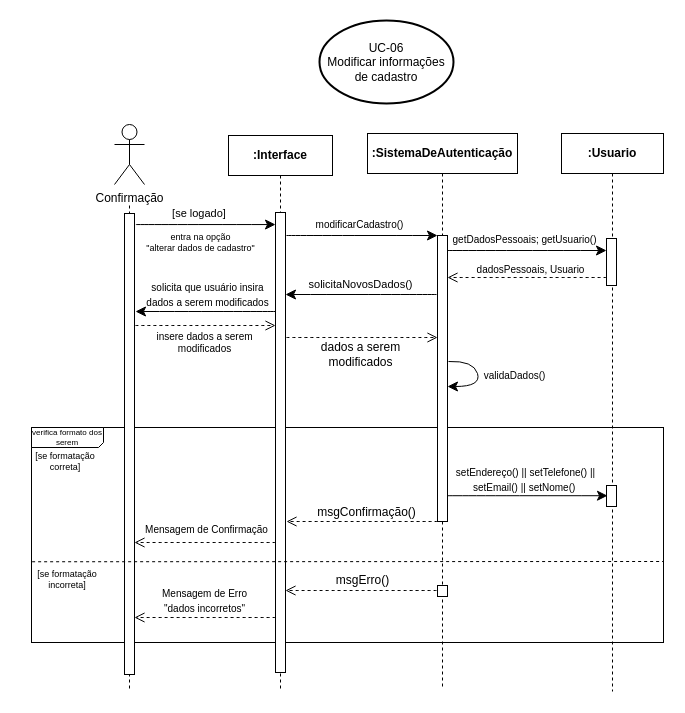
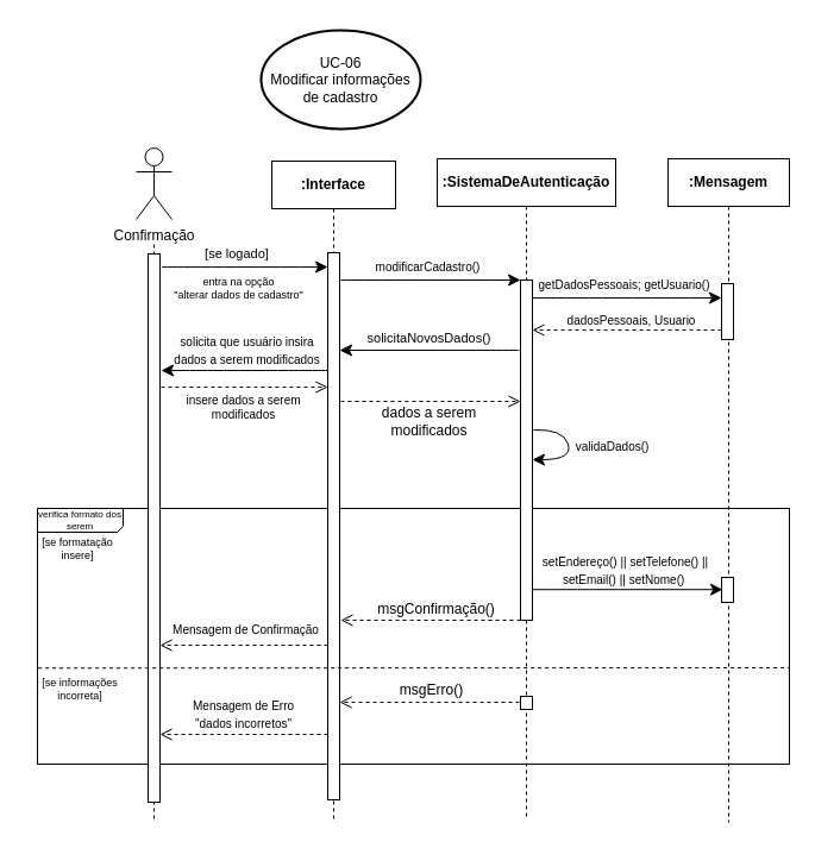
  <mxCell id="0" />
  <mxCell id="1" parent="0" />
  <mxCell id="2" value="" style="endArrow=none;dashed=1;html=1;rounded=0;" parent="1" edge="1"><mxGeometry width="50" height="50" relative="1" as="geometry"><mxPoint x="129" y="688" as="sourcePoint" /><mxPoint x="129" y="203" as="targetPoint" /></mxGeometry></mxCell>
- <mxCell id="3" value="&lt;b&gt;:Usuario&lt;/b&gt;" style="shape=umlLifeline;perimeter=lifelinePerimeter;whiteSpace=wrap;html=1;container=0;dropTarget=0;collapsible=0;recursiveResize=0;outlineConnect=0;portConstraint=eastwest;newEdgeStyle={&quot;edgeStyle&quot;:&quot;elbowEdgeStyle&quot;,&quot;elbow&quot;:&quot;vertical&quot;,&quot;curved&quot;:0,&quot;rounded&quot;:0};" parent="1" vertex="1"><mxGeometry x="561" y="133" width="102" height="558" as="geometry" /></mxCell>
+ <mxCell id="3" value="&lt;b&gt;:Mensagem&lt;/b&gt;" style="shape=umlLifeline;perimeter=lifelinePerimeter;whiteSpace=wrap;html=1;container=0;dropTarget=0;collapsible=0;recursiveResize=0;outlineConnect=0;portConstraint=eastwest;newEdgeStyle={&quot;edgeStyle&quot;:&quot;elbowEdgeStyle&quot;,&quot;elbow&quot;:&quot;vertical&quot;,&quot;curved&quot;:0,&quot;rounded&quot;:0};" parent="1" vertex="1"><mxGeometry x="561" y="133" width="102" height="558" as="geometry" /></mxCell>
  <mxCell id="4" value="" style="rounded=0;whiteSpace=wrap;html=1;fillColor=none;" parent="3" vertex="1"><mxGeometry x="-530" y="294" width="632" height="215" as="geometry" /></mxCell>
  <mxCell id="5" value="" style="html=1;points=[];perimeter=orthogonalPerimeter;outlineConnect=0;targetShapes=umlLifeline;portConstraint=eastwest;newEdgeStyle={&quot;edgeStyle&quot;:&quot;elbowEdgeStyle&quot;,&quot;elbow&quot;:&quot;vertical&quot;,&quot;curved&quot;:0,&quot;rounded&quot;:0};" parent="3" vertex="1"><mxGeometry x="45" y="105" width="10" height="47" as="geometry" /></mxCell>
  <mxCell id="6" value="" style="html=1;points=[];perimeter=orthogonalPerimeter;outlineConnect=0;targetShapes=umlLifeline;portConstraint=eastwest;newEdgeStyle={&quot;edgeStyle&quot;:&quot;elbowEdgeStyle&quot;,&quot;elbow&quot;:&quot;vertical&quot;,&quot;curved&quot;:0,&quot;rounded&quot;:0};" parent="3" vertex="1"><mxGeometry x="45" y="352" width="10" height="21" as="geometry" /></mxCell>
  <mxCell id="7" value="" style="endArrow=open;html=1;rounded=0;fontSize=12;startSize=8;endSize=8;curved=1;dashed=1;endFill=0;" parent="3" edge="1"><mxGeometry width="50" height="50" relative="1" as="geometry"><mxPoint x="-125" y="457" as="sourcePoint" /><mxPoint x="-276" y="457" as="targetPoint" /></mxGeometry></mxCell>
  <mxCell id="8" value="msgErro()" style="edgeLabel;html=1;align=center;verticalAlign=middle;resizable=0;points=[];fontSize=12;" parent="7" vertex="1" connectable="0"><mxGeometry x="0.13" y="-2" relative="1" as="geometry"><mxPoint x="10" y="-9" as="offset" /></mxGeometry></mxCell>
  <mxCell id="9" value="" style="endArrow=classic;html=1;rounded=0;fontFamily=Helvetica;fontSize=12;fontColor=default;autosize=1;resizable=0;startSize=8;endSize=8;curved=1;endFill=1;" parent="3" edge="1"><mxGeometry width="50" height="50" relative="1" as="geometry"><mxPoint x="-125" y="161" as="sourcePoint" /><mxPoint x="-276" y="161" as="targetPoint" /></mxGeometry></mxCell>
  <mxCell id="10" value="solicitaNovosDados()" style="edgeLabel;html=1;align=center;verticalAlign=middle;resizable=0;points=[];fontSize=11;fontFamily=Helvetica;fontColor=default;autosize=1;fillColor=none;gradientColor=none;" parent="9" vertex="1" connectable="0"><mxGeometry x="0.075" y="2" width="122" height="25" relative="1" as="geometry"><mxPoint x="-56" y="-25" as="offset" /></mxGeometry></mxCell>
  <mxCell id="11" value="" style="endArrow=open;html=1;rounded=0;fontSize=12;startSize=8;endSize=8;curved=1;dashed=1;endFill=0;" parent="3" edge="1"><mxGeometry width="50" height="50" relative="1" as="geometry"><mxPoint x="-124" y="388" as="sourcePoint" /><mxPoint x="-275" y="388" as="targetPoint" /></mxGeometry></mxCell>
  <mxCell id="12" value="msgConfirmação()" style="edgeLabel;html=1;align=center;verticalAlign=middle;resizable=0;points=[];fontSize=12;" parent="11" vertex="1" connectable="0"><mxGeometry x="0.13" y="-2" relative="1" as="geometry"><mxPoint x="13" y="-8" as="offset" /></mxGeometry></mxCell>
  <mxCell id="13" value="&lt;b&gt;:SistemaDeAutenticação&lt;/b&gt;" style="shape=umlLifeline;perimeter=lifelinePerimeter;whiteSpace=wrap;html=1;container=0;dropTarget=0;collapsible=0;recursiveResize=0;outlineConnect=0;portConstraint=eastwest;newEdgeStyle={&quot;edgeStyle&quot;:&quot;elbowEdgeStyle&quot;,&quot;elbow&quot;:&quot;vertical&quot;,&quot;curved&quot;:0,&quot;rounded&quot;:0};" parent="1" vertex="1"><mxGeometry x="367" y="133" width="150" height="555" as="geometry" /></mxCell>
  <mxCell id="14" value="" style="html=1;points=[];perimeter=orthogonalPerimeter;outlineConnect=0;targetShapes=umlLifeline;portConstraint=eastwest;newEdgeStyle={&quot;edgeStyle&quot;:&quot;elbowEdgeStyle&quot;,&quot;elbow&quot;:&quot;vertical&quot;,&quot;curved&quot;:0,&quot;rounded&quot;:0};" parent="13" vertex="1"><mxGeometry x="70" y="102" width="10" height="286" as="geometry" /></mxCell>
  <mxCell id="15" value="" style="html=1;points=[];perimeter=orthogonalPerimeter;outlineConnect=0;targetShapes=umlLifeline;portConstraint=eastwest;newEdgeStyle={&quot;edgeStyle&quot;:&quot;elbowEdgeStyle&quot;,&quot;elbow&quot;:&quot;vertical&quot;,&quot;curved&quot;:0,&quot;rounded&quot;:0};" parent="13" vertex="1"><mxGeometry x="70" y="452" width="10" height="11" as="geometry" /></mxCell>
  <mxCell id="16" value="Confirmação" style="shape=umlActor;verticalLabelPosition=bottom;verticalAlign=top;html=1;outlineConnect=0;" parent="1" vertex="1"><mxGeometry x="114" y="124" width="30" height="60" as="geometry" /></mxCell>
  <mxCell id="17" value="" style="rounded=0;whiteSpace=wrap;html=1;" parent="1" vertex="1"><mxGeometry x="124" y="213" width="10" height="461" as="geometry" /></mxCell>
  <mxCell id="18" value="" style="endArrow=classic;html=1;rounded=0;fontFamily=Helvetica;fontSize=12;fontColor=default;autosize=1;resizable=0;startSize=8;endSize=8;curved=1;" parent="1" target="14" edge="1"><mxGeometry width="50" height="50" relative="1" as="geometry"><mxPoint x="286" y="235" as="sourcePoint" /><mxPoint x="336" y="185" as="targetPoint" /></mxGeometry></mxCell>
  <mxCell id="19" value="modificarCadastro()" style="edgeLabel;html=1;align=center;verticalAlign=middle;resizable=0;points=[];fontSize=10;fontFamily=Helvetica;fontColor=default;autosize=1;fillColor=none;gradientColor=none;" parent="18" vertex="1" connectable="0"><mxGeometry x="0.045" width="106" height="24" relative="1" as="geometry"><mxPoint x="-59" y="-23" as="offset" /></mxGeometry></mxCell>
  <mxCell id="20" value="" style="endArrow=classic;html=1;rounded=0;fontFamily=Helvetica;fontSize=12;fontColor=default;autosize=1;resizable=0;startSize=8;endSize=8;curved=1;" parent="1" target="5" edge="1"><mxGeometry width="50" height="50" relative="1" as="geometry"><mxPoint x="447" y="250" as="sourcePoint" /><mxPoint x="465" y="188" as="targetPoint" /></mxGeometry></mxCell>
  <mxCell id="21" value="getDadosPessoais; getUsuario()" style="edgeLabel;html=1;align=center;verticalAlign=middle;resizable=0;points=[];fontSize=10;fontFamily=Helvetica;fontColor=default;autosize=1;fillColor=none;gradientColor=none;" parent="20" vertex="1" connectable="0"><mxGeometry x="-0.032" y="1" width="162" height="24" relative="1" as="geometry"><mxPoint x="-81" y="-22" as="offset" /></mxGeometry></mxCell>
  <mxCell id="22" value="" style="endArrow=open;html=1;rounded=0;fontFamily=Helvetica;fontSize=12;fontColor=default;autosize=1;resizable=0;startSize=8;endSize=8;curved=1;dashed=1;endFill=0;" parent="1" edge="1"><mxGeometry width="50" height="50" relative="1" as="geometry"><mxPoint x="606" y="277" as="sourcePoint" /><mxPoint x="447" y="277" as="targetPoint" /></mxGeometry></mxCell>
  <mxCell id="23" value="dadosPessoais, Usuario" style="edgeLabel;html=1;align=center;verticalAlign=middle;resizable=0;points=[];fontSize=10;fontFamily=Helvetica;fontColor=default;autosize=1;fillColor=none;gradientColor=none;" parent="1" vertex="1" connectable="0"><mxGeometry x="467.003" y="257" width="126" height="24" as="geometry" /></mxCell>
  <mxCell id="24" value="" style="endArrow=classic;html=1;rounded=0;fontFamily=Helvetica;fontSize=12;fontColor=default;autosize=1;resizable=0;startSize=8;endSize=8;curved=1;" parent="1" edge="1"><mxGeometry width="50" height="50" relative="1" as="geometry"><mxPoint x="448" y="361" as="sourcePoint" /><mxPoint x="447" y="386" as="targetPoint" /><Array as="points"><mxPoint x="473" y="360" /><mxPoint x="481" y="386" /></Array></mxGeometry></mxCell>
  <mxCell id="25" value="validaDados()" style="edgeLabel;html=1;align=center;verticalAlign=middle;resizable=0;points=[];fontSize=10;fontFamily=Helvetica;fontColor=default;autosize=1;fillColor=none;gradientColor=none;" parent="24" vertex="1" connectable="0"><mxGeometry x="-0.099" width="80" height="24" relative="1" as="geometry"><mxPoint x="-3" y="-10" as="offset" /></mxGeometry></mxCell>
- <mxCell id="26" value="[se formatação&lt;div&gt;correta]&lt;/div&gt;" style="text;html=1;align=center;verticalAlign=middle;whiteSpace=wrap;rounded=0;fontSize=9;" parent="1" vertex="1"><mxGeometry x="20" y="446" width="90" height="30" as="geometry" /></mxCell>
- <mxCell id="27" value="UC-06&lt;div&gt;Modificar informações&lt;/div&gt;&lt;div&gt;de cadastro&lt;/div&gt;" style="strokeWidth=2;html=1;shape=mxgraph.flowchart.start_1;whiteSpace=wrap;" parent="1" vertex="1"><mxGeometry x="319" y="20" width="134" height="83" as="geometry" /></mxCell>
+ <mxCell id="26" value="[se formatação&lt;div&gt;insere]&lt;/div&gt;" style="text;html=1;align=center;verticalAlign=middle;whiteSpace=wrap;rounded=0;fontSize=9;" parent="1" vertex="1"><mxGeometry x="20" y="446" width="90" height="30" as="geometry" /></mxCell>
+ <mxCell id="27" value="UC-06&lt;div&gt;Modificar informações&lt;/div&gt;&lt;div&gt;de cadastro&lt;/div&gt;" style="strokeWidth=2;html=1;shape=mxgraph.flowchart.start_1;whiteSpace=wrap;" parent="1" vertex="1"><mxGeometry x="219" y="25" width="134" height="83" as="geometry" /></mxCell>
  <mxCell id="28" value="&lt;b&gt;:Interface&lt;/b&gt;" style="shape=umlLifeline;perimeter=lifelinePerimeter;whiteSpace=wrap;html=1;container=0;dropTarget=0;collapsible=0;recursiveResize=0;outlineConnect=0;portConstraint=eastwest;newEdgeStyle={&quot;edgeStyle&quot;:&quot;elbowEdgeStyle&quot;,&quot;elbow&quot;:&quot;vertical&quot;,&quot;curved&quot;:0,&quot;rounded&quot;:0};" parent="1" vertex="1"><mxGeometry x="228" y="135" width="104" height="556" as="geometry" /></mxCell>
  <mxCell id="29" value="" style="html=1;points=[];perimeter=orthogonalPerimeter;outlineConnect=0;targetShapes=umlLifeline;portConstraint=eastwest;newEdgeStyle={&quot;edgeStyle&quot;:&quot;elbowEdgeStyle&quot;,&quot;elbow&quot;:&quot;vertical&quot;,&quot;curved&quot;:0,&quot;rounded&quot;:0};" parent="28" vertex="1"><mxGeometry x="47" y="77" width="10" height="460" as="geometry" /></mxCell>
  <mxCell id="30" value="" style="endArrow=classic;html=1;rounded=0;fontSize=12;startSize=8;endSize=8;curved=1;exitX=1.14;exitY=0.024;exitDx=0;exitDy=0;exitPerimeter=0;" parent="1" source="17" target="29" edge="1"><mxGeometry width="50" height="50" relative="1" as="geometry"><mxPoint x="275" y="292" as="sourcePoint" /><mxPoint x="325" y="242" as="targetPoint" /></mxGeometry></mxCell>
  <mxCell id="31" value="&lt;span style=&quot;font-size: 9px;&quot;&gt;entra na opção&lt;/span&gt;&lt;div style=&quot;font-size: 9px;&quot;&gt;&lt;span style=&quot;font-size: 9px;&quot;&gt;&quot;alterar dados de cadastro&quot;&lt;/span&gt;&lt;/div&gt;" style="edgeLabel;html=1;align=center;verticalAlign=middle;resizable=0;points=[];fontSize=9;" parent="30" vertex="1" connectable="0"><mxGeometry x="-0.163" y="1" relative="1" as="geometry"><mxPoint x="6" y="18" as="offset" /></mxGeometry></mxCell>
  <mxCell id="32" value="" style="endArrow=open;html=1;rounded=0;fontSize=12;startSize=8;endSize=8;curved=1;dashed=1;endFill=0;" parent="1" edge="1"><mxGeometry width="50" height="50" relative="1" as="geometry"><mxPoint x="275" y="542" as="sourcePoint" /><mxPoint x="134" y="542" as="targetPoint" /></mxGeometry></mxCell>
  <mxCell id="33" value="&lt;font style=&quot;font-size: 10px;&quot;&gt;Mensagem de Confirmação&lt;/font&gt;" style="edgeLabel;html=1;align=center;verticalAlign=middle;resizable=0;points=[];fontSize=12;" parent="32" vertex="1" connectable="0"><mxGeometry x="0.13" y="-2" relative="1" as="geometry"><mxPoint x="10" y="-12" as="offset" /></mxGeometry></mxCell>
  <mxCell id="34" value="" style="endArrow=open;html=1;rounded=0;fontSize=12;startSize=8;endSize=8;curved=1;dashed=1;endFill=0;" parent="1" edge="1"><mxGeometry width="50" height="50" relative="1" as="geometry"><mxPoint x="275" y="617" as="sourcePoint" /><mxPoint x="134" y="617" as="targetPoint" /></mxGeometry></mxCell>
  <mxCell id="35" value="&lt;font style=&quot;font-size: 10px;&quot;&gt;Mensagem de Erro&lt;/font&gt;&lt;div&gt;&lt;span style=&quot;font-size: 10px;&quot;&gt;&quot;dados incorretos&quot;&lt;/span&gt;&lt;/div&gt;" style="edgeLabel;html=1;align=center;verticalAlign=middle;resizable=0;points=[];fontSize=12;" parent="34" vertex="1" connectable="0"><mxGeometry x="0.13" y="-2" relative="1" as="geometry"><mxPoint x="8" y="-16" as="offset" /></mxGeometry></mxCell>
- <mxCell id="36" value="[se formatação&lt;div&gt;incorreta]&lt;/div&gt;" style="text;html=1;align=center;verticalAlign=middle;whiteSpace=wrap;rounded=0;fontSize=9;" parent="1" vertex="1"><mxGeometry x="20" y="564" width="94" height="30" as="geometry" /></mxCell>
+ <mxCell id="36" value="[se informações&lt;div&gt;incorreta]&lt;/div&gt;" style="text;html=1;align=center;verticalAlign=middle;whiteSpace=wrap;rounded=0;fontSize=9;" parent="1" vertex="1"><mxGeometry x="20" y="564" width="94" height="30" as="geometry" /></mxCell>
  <mxCell id="37" value="[se logado]" style="text;html=1;align=center;verticalAlign=middle;whiteSpace=wrap;rounded=0;fontSize=11;" parent="1" vertex="1"><mxGeometry x="152" y="198" width="94" height="30" as="geometry" /></mxCell>
  <mxCell id="38" value="" style="endArrow=classic;html=1;rounded=0;fontSize=12;startSize=8;endSize=8;curved=1;" parent="1" edge="1"><mxGeometry width="50" height="50" relative="1" as="geometry"><mxPoint x="275" y="311" as="sourcePoint" /><mxPoint x="135" y="311" as="targetPoint" /></mxGeometry></mxCell>
  <mxCell id="39" value="&lt;font style=&quot;font-size: 10px;&quot;&gt;solicita que usuário insira&lt;/font&gt;&lt;div&gt;&lt;font style=&quot;font-size: 10px;&quot;&gt;dados a serem modificados&lt;/font&gt;&lt;/div&gt;" style="edgeLabel;html=1;align=center;verticalAlign=middle;resizable=0;points=[];fontSize=12;" parent="38" vertex="1" connectable="0"><mxGeometry x="-0.026" y="1" relative="1" as="geometry"><mxPoint x="-1" y="-19" as="offset" /></mxGeometry></mxCell>
  <mxCell id="40" value="" style="endArrow=open;html=1;rounded=0;fontSize=12;startSize=8;endSize=8;curved=1;dashed=1;endFill=0;" parent="1" edge="1"><mxGeometry width="50" height="50" relative="1" as="geometry"><mxPoint x="135" y="325" as="sourcePoint" /><mxPoint x="275" y="325" as="targetPoint" /></mxGeometry></mxCell>
  <mxCell id="41" value="insere dados a serem&lt;div&gt;modificados&lt;/div&gt;" style="edgeLabel;html=1;align=center;verticalAlign=middle;resizable=0;points=[];fontSize=10;" parent="40" vertex="1" connectable="0"><mxGeometry x="-0.079" relative="1" as="geometry"><mxPoint x="4" y="16" as="offset" /></mxGeometry></mxCell>
  <mxCell id="42" value="" style="endArrow=open;html=1;rounded=0;fontSize=12;startSize=8;endSize=8;curved=1;dashed=1;endFill=0;" parent="1" edge="1"><mxGeometry width="50" height="50" relative="1" as="geometry"><mxPoint x="286" y="337" as="sourcePoint" /><mxPoint x="437" y="337" as="targetPoint" /></mxGeometry></mxCell>
  <mxCell id="43" value="dados a serem&lt;div&gt;modificados&lt;/div&gt;" style="edgeLabel;html=1;align=center;verticalAlign=middle;resizable=0;points=[];fontSize=12;" parent="42" vertex="1" connectable="0"><mxGeometry x="-0.079" relative="1" as="geometry"><mxPoint x="3" y="16" as="offset" /></mxGeometry></mxCell>
  <mxCell id="44" value="verifica formato dos serem" style="verticalLabelPosition=middle;verticalAlign=middle;html=1;shape=card;whiteSpace=wrap;size=5;arcSize=12;labelPosition=center;align=center;flipH=1;flipV=1;fontSize=8;" parent="1" vertex="1"><mxGeometry x="31" y="427" width="72" height="20" as="geometry" /></mxCell>
  <mxCell id="45" value="" style="endArrow=classic;html=1;rounded=0;fontSize=12;startSize=8;endSize=8;curved=1;" parent="1" edge="1"><mxGeometry width="50" height="50" relative="1" as="geometry"><mxPoint x="447" y="495.21" as="sourcePoint" /><mxPoint x="607" y="495.21" as="targetPoint" /></mxGeometry></mxCell>
  <mxCell id="46" value="&lt;font style=&quot;font-size: 10px;&quot;&gt;setEndereço() || setTelefone() ||&lt;/font&gt;&lt;div&gt;&lt;font style=&quot;font-size: 10px;&quot;&gt;setEmail() || setNome()&amp;nbsp;&lt;/font&gt;&lt;/div&gt;" style="edgeLabel;html=1;align=center;verticalAlign=middle;resizable=0;points=[];fontSize=12;" parent="45" vertex="1" connectable="0"><mxGeometry x="-0.209" y="2" relative="1" as="geometry"><mxPoint x="14" y="-15" as="offset" /></mxGeometry></mxCell>
  <mxCell id="47" value="" style="endArrow=none;dashed=1;html=1;rounded=0;entryX=0.999;entryY=0.703;entryDx=0;entryDy=0;entryPerimeter=0;exitX=0;exitY=0.704;exitDx=0;exitDy=0;exitPerimeter=0;" parent="1" edge="1"><mxGeometry width="50" height="50" relative="1" as="geometry"><mxPoint x="31.63" y="561.258" as="sourcePoint" /><mxPoint x="662.998" y="560.996" as="targetPoint" /></mxGeometry></mxCell>
